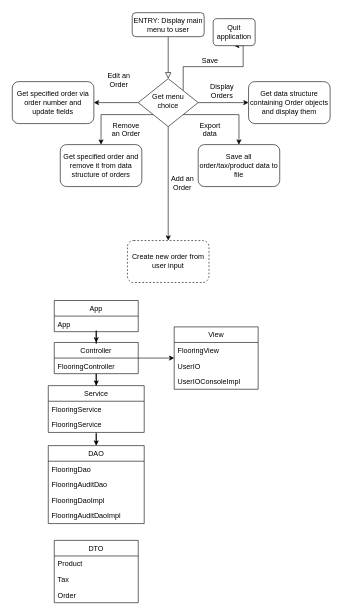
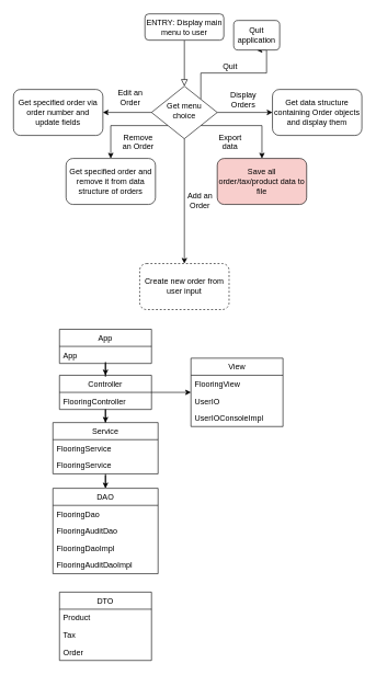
  <mxCell id="0" />
  <mxCell id="1" parent="0" />
  <mxCell id="2" value="" style="rounded=0;html=1;jettySize=auto;orthogonalLoop=1;fontSize=11;endArrow=block;endFill=0;endSize=8;strokeWidth=1;shadow=0;labelBackgroundColor=none;edgeStyle=orthogonalEdgeStyle;" parent="1" source="3" target="8" edge="1"><mxGeometry relative="1" as="geometry" /></mxCell>
  <mxCell id="3" value="ENTRY: Display main menu to user" style="rounded=1;whiteSpace=wrap;html=1;fontSize=12;glass=0;strokeWidth=1;shadow=0;" parent="1" vertex="1"><mxGeometry x="220" y="20" width="120" height="40" as="geometry" /></mxCell>
  <mxCell id="4" value="" style="edgeStyle=orthogonalEdgeStyle;rounded=0;orthogonalLoop=1;jettySize=auto;html=1;" parent="1" source="8" target="9" edge="1"><mxGeometry relative="1" as="geometry" /></mxCell>
  <mxCell id="5" style="edgeStyle=orthogonalEdgeStyle;rounded=0;orthogonalLoop=1;jettySize=auto;html=1;exitX=0;exitY=1;exitDx=0;exitDy=0;entryX=0.5;entryY=0;entryDx=0;entryDy=0;" parent="1" source="8" target="42" edge="1"><mxGeometry relative="1" as="geometry"><mxPoint x="170" y="240" as="targetPoint" /><Array as="points"><mxPoint x="168" y="190" /></Array></mxGeometry></mxCell>
  <mxCell id="6" style="edgeStyle=orthogonalEdgeStyle;rounded=0;orthogonalLoop=1;jettySize=auto;html=1;exitX=1;exitY=1;exitDx=0;exitDy=0;entryX=0.5;entryY=0;entryDx=0;entryDy=0;" parent="1" source="8" target="44" edge="1"><mxGeometry relative="1" as="geometry"><mxPoint x="400" y="240" as="targetPoint" /><Array as="points"><mxPoint x="398" y="190" /></Array></mxGeometry></mxCell>
  <mxCell id="7" style="edgeStyle=orthogonalEdgeStyle;rounded=0;orthogonalLoop=1;jettySize=auto;html=1;exitX=1;exitY=0;exitDx=0;exitDy=0;entryX=0.5;entryY=1;entryDx=0;entryDy=0;" parent="1" source="8" target="47" edge="1"><mxGeometry relative="1" as="geometry"><mxPoint x="400" y="80" as="targetPoint" /><Array as="points"><mxPoint x="305" y="110" /><mxPoint x="405" y="110" /></Array></mxGeometry></mxCell>
  <mxCell id="8" value="Get menu choice" style="rhombus;whiteSpace=wrap;html=1;shadow=0;fontFamily=Helvetica;fontSize=12;align=center;strokeWidth=1;spacing=6;spacingTop=-4;" parent="1" vertex="1"><mxGeometry x="230" y="130" width="100" height="80" as="geometry" /></mxCell>
  <mxCell id="9" value="Get data structure containing Order objects and display them" style="rounded=1;whiteSpace=wrap;html=1;fontSize=12;glass=0;strokeWidth=1;shadow=0;" parent="1" vertex="1"><mxGeometry x="414" y="135" width="136" height="70" as="geometry" /></mxCell>
  <mxCell id="10" value="" style="group" parent="1" vertex="1" connectable="0"><mxGeometry x="80" y="500" width="350" height="444" as="geometry" /></mxCell>
  <mxCell id="11" value="DTO" style="swimlane;fontStyle=0;childLayout=stackLayout;horizontal=1;startSize=26;horizontalStack=0;resizeParent=1;resizeParentMax=0;resizeLast=0;collapsible=1;marginBottom=0;" parent="10" vertex="1"><mxGeometry x="10" y="400" width="140" height="104" as="geometry" /></mxCell>
  <mxCell id="12" value="Product" style="text;strokeColor=none;fillColor=none;align=left;verticalAlign=top;spacingLeft=4;spacingRight=4;overflow=hidden;rotatable=0;points=[[0,0.5],[1,0.5]];portConstraint=eastwest;" parent="11" vertex="1"><mxGeometry y="26" width="140" height="26" as="geometry" /></mxCell>
  <mxCell id="13" value="Tax" style="text;strokeColor=none;fillColor=none;align=left;verticalAlign=top;spacingLeft=4;spacingRight=4;overflow=hidden;rotatable=0;points=[[0,0.5],[1,0.5]];portConstraint=eastwest;" parent="11" vertex="1"><mxGeometry y="52" width="140" height="26" as="geometry" /></mxCell>
  <mxCell id="14" value="Order" style="text;strokeColor=none;fillColor=none;align=left;verticalAlign=top;spacingLeft=4;spacingRight=4;overflow=hidden;rotatable=0;points=[[0,0.5],[1,0.5]];portConstraint=eastwest;" parent="11" vertex="1"><mxGeometry y="78" width="140" height="26" as="geometry" /></mxCell>
  <mxCell id="15" value="DAO" style="swimlane;fontStyle=0;childLayout=stackLayout;horizontal=1;startSize=26;horizontalStack=0;resizeParent=1;resizeParentMax=0;resizeLast=0;collapsible=1;marginBottom=0;" parent="10" vertex="1"><mxGeometry y="242" width="160" height="130" as="geometry" /></mxCell>
  <mxCell id="16" value="FlooringDao" style="text;strokeColor=none;fillColor=none;align=left;verticalAlign=top;spacingLeft=4;spacingRight=4;overflow=hidden;rotatable=0;points=[[0,0.5],[1,0.5]];portConstraint=eastwest;" parent="15" vertex="1"><mxGeometry y="26" width="160" height="26" as="geometry" /></mxCell>
  <mxCell id="17" value="FlooringAuditDao" style="text;strokeColor=none;fillColor=none;align=left;verticalAlign=top;spacingLeft=4;spacingRight=4;overflow=hidden;rotatable=0;points=[[0,0.5],[1,0.5]];portConstraint=eastwest;" parent="15" vertex="1"><mxGeometry y="52" width="160" height="26" as="geometry" /></mxCell>
  <mxCell id="18" value="FlooringDaoImpl" style="text;strokeColor=none;fillColor=none;align=left;verticalAlign=top;spacingLeft=4;spacingRight=4;overflow=hidden;rotatable=0;points=[[0,0.5],[1,0.5]];portConstraint=eastwest;" parent="15" vertex="1"><mxGeometry y="78" width="160" height="26" as="geometry" /></mxCell>
  <mxCell id="19" value="FlooringAuditDaoImpl" style="text;strokeColor=none;fillColor=none;align=left;verticalAlign=top;spacingLeft=4;spacingRight=4;overflow=hidden;rotatable=0;points=[[0,0.5],[1,0.5]];portConstraint=eastwest;" parent="15" vertex="1"><mxGeometry y="104" width="160" height="26" as="geometry" /></mxCell>
  <mxCell id="20" value="" style="edgeStyle=orthogonalEdgeStyle;rounded=0;orthogonalLoop=1;jettySize=auto;html=1;" parent="10" source="21" target="15" edge="1"><mxGeometry relative="1" as="geometry"><mxPoint x="80" y="329" as="targetPoint" /></mxGeometry></mxCell>
  <mxCell id="21" value="Service" style="swimlane;fontStyle=0;childLayout=stackLayout;horizontal=1;startSize=26;horizontalStack=0;resizeParent=1;resizeParentMax=0;resizeLast=0;collapsible=1;marginBottom=0;" parent="10" vertex="1"><mxGeometry y="142" width="160" height="78" as="geometry" /></mxCell>
  <mxCell id="22" value="FlooringService" style="text;strokeColor=none;fillColor=none;align=left;verticalAlign=top;spacingLeft=4;spacingRight=4;overflow=hidden;rotatable=0;points=[[0,0.5],[1,0.5]];portConstraint=eastwest;" parent="21" vertex="1"><mxGeometry y="26" width="160" height="26" as="geometry" /></mxCell>
  <mxCell id="23" value="FlooringService" style="text;strokeColor=none;fillColor=none;align=left;verticalAlign=top;spacingLeft=4;spacingRight=4;overflow=hidden;rotatable=0;points=[[0,0.5],[1,0.5]];portConstraint=eastwest;" parent="21" vertex="1"><mxGeometry y="52" width="160" height="26" as="geometry" /></mxCell>
  <mxCell id="24" value="" style="edgeStyle=orthogonalEdgeStyle;rounded=0;orthogonalLoop=1;jettySize=auto;html=1;entryX=0.5;entryY=0;entryDx=0;entryDy=0;" parent="10" source="25" target="21" edge="1"><mxGeometry relative="1" as="geometry" /></mxCell>
  <mxCell id="25" value="Controller" style="swimlane;fontStyle=0;childLayout=stackLayout;horizontal=1;startSize=26;horizontalStack=0;resizeParent=1;resizeParentMax=0;resizeLast=0;collapsible=1;marginBottom=0;" parent="10" vertex="1"><mxGeometry x="10" y="70" width="140" height="52" as="geometry" /></mxCell>
  <mxCell id="26" value="FlooringController" style="text;strokeColor=none;fillColor=none;align=left;verticalAlign=top;spacingLeft=4;spacingRight=4;overflow=hidden;rotatable=0;points=[[0,0.5],[1,0.5]];portConstraint=eastwest;" parent="25" vertex="1"><mxGeometry y="26" width="140" height="26" as="geometry" /></mxCell>
  <mxCell id="27" value="View" style="swimlane;fontStyle=0;childLayout=stackLayout;horizontal=1;startSize=26;horizontalStack=0;resizeParent=1;resizeParentMax=0;resizeLast=0;collapsible=1;marginBottom=0;" parent="10" vertex="1"><mxGeometry x="210" y="44" width="140" height="104" as="geometry" /></mxCell>
  <mxCell id="28" value="FlooringView" style="text;strokeColor=none;fillColor=none;align=left;verticalAlign=top;spacingLeft=4;spacingRight=4;overflow=hidden;rotatable=0;points=[[0,0.5],[1,0.5]];portConstraint=eastwest;" parent="27" vertex="1"><mxGeometry y="26" width="140" height="26" as="geometry" /></mxCell>
  <mxCell id="29" value="UserIO" style="text;strokeColor=none;fillColor=none;align=left;verticalAlign=top;spacingLeft=4;spacingRight=4;overflow=hidden;rotatable=0;points=[[0,0.5],[1,0.5]];portConstraint=eastwest;" parent="27" vertex="1"><mxGeometry y="52" width="140" height="26" as="geometry" /></mxCell>
  <mxCell id="30" value="UserIOConsoleImpl" style="text;strokeColor=none;fillColor=none;align=left;verticalAlign=top;spacingLeft=4;spacingRight=4;overflow=hidden;rotatable=0;points=[[0,0.5],[1,0.5]];portConstraint=eastwest;" parent="27" vertex="1"><mxGeometry y="78" width="140" height="26" as="geometry" /></mxCell>
  <mxCell id="31" value="" style="edgeStyle=orthogonalEdgeStyle;rounded=0;orthogonalLoop=1;jettySize=auto;html=1;" parent="10" source="25" target="27" edge="1"><mxGeometry relative="1" as="geometry" /></mxCell>
  <mxCell id="32" value="" style="edgeStyle=orthogonalEdgeStyle;rounded=0;orthogonalLoop=1;jettySize=auto;html=1;entryX=0.5;entryY=0;entryDx=0;entryDy=0;" parent="10" source="33" target="25" edge="1"><mxGeometry relative="1" as="geometry" /></mxCell>
  <mxCell id="33" value="App" style="swimlane;fontStyle=0;childLayout=stackLayout;horizontal=1;startSize=26;horizontalStack=0;resizeParent=1;resizeParentMax=0;resizeLast=0;collapsible=1;marginBottom=0;" parent="10" vertex="1"><mxGeometry x="10" width="140" height="52" as="geometry" /></mxCell>
  <mxCell id="34" value="App" style="text;strokeColor=none;fillColor=none;align=left;verticalAlign=top;spacingLeft=4;spacingRight=4;overflow=hidden;rotatable=0;points=[[0,0.5],[1,0.5]];portConstraint=eastwest;" parent="33" vertex="1"><mxGeometry y="26" width="140" height="26" as="geometry" /></mxCell>
  <mxCell id="35" value="Display Orders" style="text;html=1;strokeColor=none;fillColor=none;align=center;verticalAlign=middle;whiteSpace=wrap;rounded=0;" parent="1" vertex="1"><mxGeometry x="350" y="140" width="40" height="20" as="geometry" /></mxCell>
  <mxCell id="36" value="" style="edgeStyle=orthogonalEdgeStyle;rounded=0;orthogonalLoop=1;jettySize=auto;html=1;exitX=0.5;exitY=1;exitDx=0;exitDy=0;" parent="1" source="8" target="37" edge="1"><mxGeometry relative="1" as="geometry"><mxPoint x="130" y="285" as="sourcePoint" /></mxGeometry></mxCell>
  <mxCell id="37" value="Create new order from user input" style="rounded=1;whiteSpace=wrap;html=1;fontSize=12;glass=0;strokeWidth=1;shadow=0;dashed=1;" parent="1" vertex="1"><mxGeometry x="212" y="400" width="136" height="70" as="geometry" /></mxCell>
  <mxCell id="38" value="Add an Order" style="text;html=1;strokeColor=none;fillColor=none;align=center;verticalAlign=middle;whiteSpace=wrap;rounded=0;" parent="1" vertex="1"><mxGeometry x="274" y="290" width="60" height="30" as="geometry" /></mxCell>
  <mxCell id="39" value="" style="edgeStyle=orthogonalEdgeStyle;rounded=0;orthogonalLoop=1;jettySize=auto;html=1;exitX=0;exitY=0.5;exitDx=0;exitDy=0;" parent="1" source="8" target="40" edge="1"><mxGeometry relative="1" as="geometry"><mxPoint x="48" y="135" as="sourcePoint" /></mxGeometry></mxCell>
  <mxCell id="40" value="Get specified order via order number and update fields" style="rounded=1;whiteSpace=wrap;html=1;fontSize=12;glass=0;strokeWidth=1;shadow=0;" parent="1" vertex="1"><mxGeometry x="20" y="135" width="136" height="70" as="geometry" /></mxCell>
- <mxCell id="41" value="Edit an Order" style="text;html=1;strokeColor=none;fillColor=none;align=center;verticalAlign=middle;whiteSpace=wrap;rounded=0;" parent="1" vertex="1"><mxGeometry x="176" y="115" width="44" height="35" as="geometry" /></mxCell>
+ <mxCell id="41" value="Edit an Order" style="text;html=1;strokeColor=none;fillColor=none;align=center;verticalAlign=middle;whiteSpace=wrap;rounded=0;" parent="1" vertex="1"><mxGeometry x="176" y="130" width="44" height="35" as="geometry" /></mxCell>
  <mxCell id="42" value="Get specified order and remove it from data structure of orders" style="rounded=1;whiteSpace=wrap;html=1;fontSize=12;glass=0;strokeWidth=1;shadow=0;" parent="1" vertex="1"><mxGeometry x="100" y="240" width="136" height="70" as="geometry" /></mxCell>
  <mxCell id="43" value="Remove an Order" style="text;html=1;strokeColor=none;fillColor=none;align=center;verticalAlign=middle;whiteSpace=wrap;rounded=0;" parent="1" vertex="1"><mxGeometry x="180" y="200" width="60" height="30" as="geometry" /></mxCell>
- <mxCell id="44" value="Save all order/tax/product data to file" style="rounded=1;whiteSpace=wrap;html=1;fontSize=12;glass=0;strokeWidth=1;shadow=0;" parent="1" vertex="1"><mxGeometry x="330" y="240" width="136" height="70" as="geometry" /></mxCell>
+ <mxCell id="44" value="Save all order/tax/product data to file" style="rounded=1;whiteSpace=wrap;html=1;fontSize=12;glass=0;strokeWidth=1;shadow=0;fillColor=#f8cecc;" parent="1" vertex="1"><mxGeometry x="330" y="240" width="136" height="70" as="geometry" /></mxCell>
  <mxCell id="45" value="Export data" style="text;html=1;strokeColor=none;fillColor=none;align=center;verticalAlign=middle;whiteSpace=wrap;rounded=0;" parent="1" vertex="1"><mxGeometry x="320" y="200" width="60" height="30" as="geometry" /></mxCell>
- <mxCell id="46" value="Save" style="text;html=1;strokeColor=none;fillColor=none;align=center;verticalAlign=middle;whiteSpace=wrap;rounded=0;" parent="1" vertex="1"><mxGeometry x="330" y="90" width="40" height="20" as="geometry" /></mxCell>
+ <mxCell id="46" value="Quit" style="text;html=1;strokeColor=none;fillColor=none;align=center;verticalAlign=middle;whiteSpace=wrap;rounded=0;" parent="1" vertex="1"><mxGeometry x="330" y="90" width="40" height="20" as="geometry" /></mxCell>
  <mxCell id="47" value="Quit application" style="rounded=1;whiteSpace=wrap;html=1;fontSize=12;glass=0;strokeWidth=1;shadow=0;" parent="1" vertex="1"><mxGeometry x="355" y="30" width="70" height="45" as="geometry" /></mxCell>
